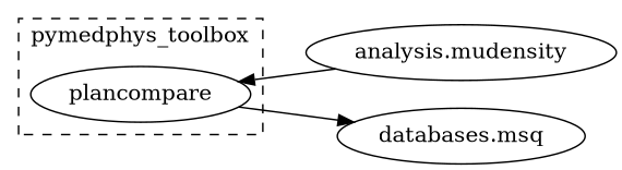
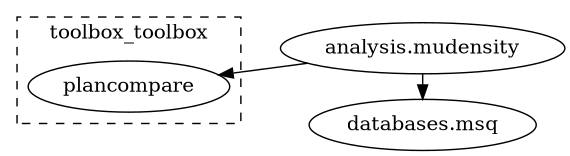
  strict digraph {
    rankdir=LR
    n1 [label=plancompare]
    n2 [label="analysis.mudensity"]
    n3 [label="databases.msq"]
    subgraph cluster_1 {
-     label=pymedphys_toolbox
+     label=toolbox_toolbox
      style=dashed
      subgraph sub_2 {
        label=pymedphys_toolbox
        rank=same
        style=dashed
        n1
      }
    }
    subgraph sub_3 {
      rank=same
      n2
      n3
    }
-   n1 -> n3
+   n2 -> n3
    n2 -> n1
  }
